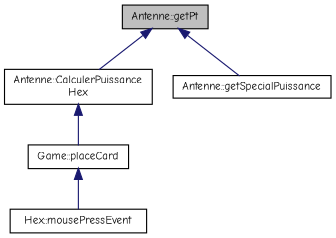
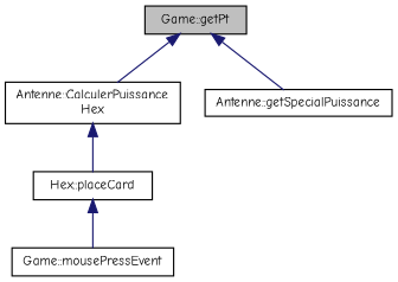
  digraph {
    fontname="Comic Neue"
    rankdir=TB
    node [color=black fillcolor=white fontname="Comic Neue" fontsize=10 shape=record style=filled]
    edge [color=midnightblue dir=back fontname="Comic Neue" fontsize=10 labelfontname=Helvetica labelfontsize=10 style=solid]
-   n1 [fillcolor=grey75 fontcolor=black height=0.2 label="Antenne::getPt" width=0.4]
+   n1 [fillcolor=grey75 fontcolor=black height=0.2 label="Game::getPt" width=0.4]
    n2 [height=0.2 label="Antenne::CalculerPuissance\lHex" width=0.4]
    n3 [height=0.2 label="Antenne::getSpecialPuissance" width=0.4]
-   n4 [height=0.2 label="Game::placeCard" width=0.4]
-   n5 [height=0.2 label="Hex::mousePressEvent" width=0.4]
+   n4 [height=0.2 label="Hex::placeCard" width=0.4]
+   n5 [height=0.2 label="Game::mousePressEvent" width=0.4]
    n1 -> n2
    n1 -> n3
    n2 -> n4
    n4 -> n5
  }
